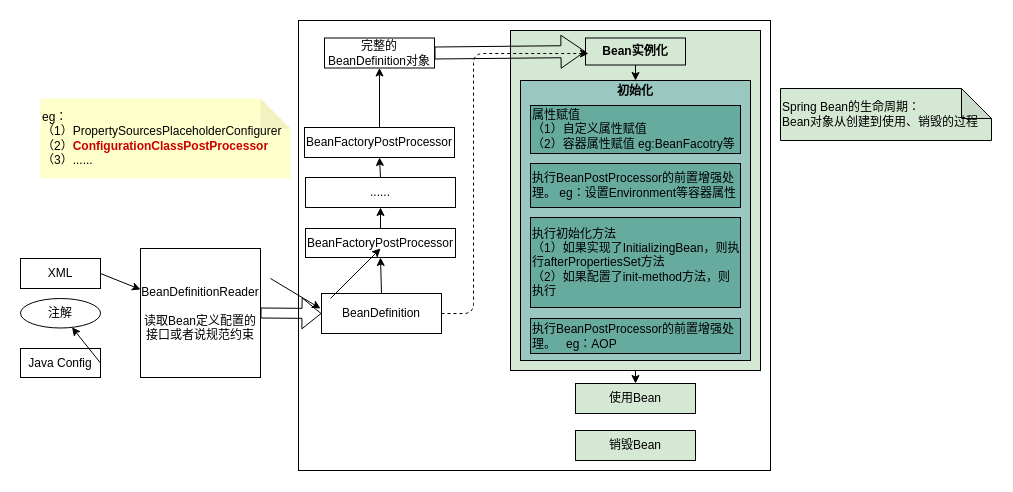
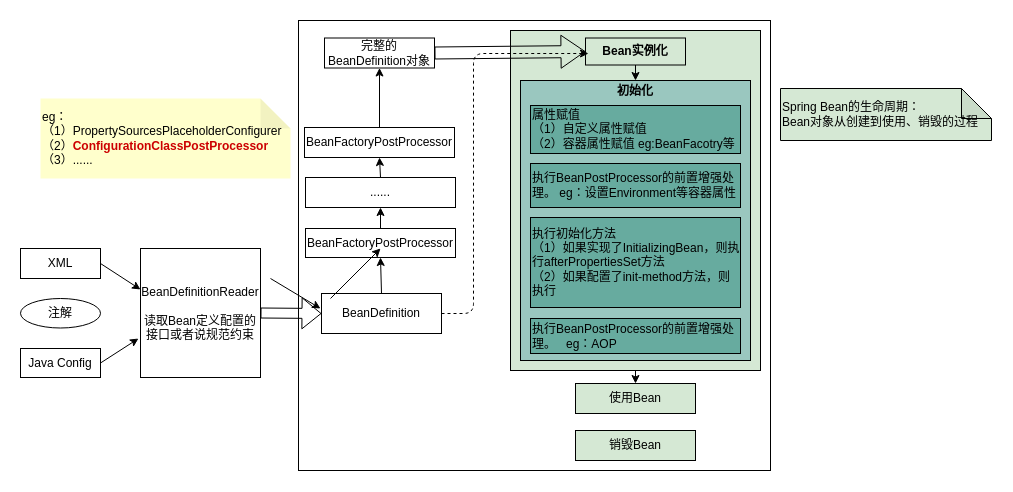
  <mxCell id="0" />
  <mxCell id="1" parent="0" />
  <mxCell id="2" value="" style="rounded=0;whiteSpace=wrap;html=1;strokeColor=#000000;fillColor=none;" parent="1" vertex="1"><mxGeometry x="298" y="20" width="472" height="450" as="geometry" /></mxCell>
  <mxCell id="3" value="" style="rounded=0;whiteSpace=wrap;html=1;strokeColor=#000000;gradientColor=none;fillColor=#D5E8D4;" parent="1" vertex="1"><mxGeometry x="510" y="30" width="250" height="340" as="geometry" /></mxCell>
- <mxCell id="4" value="&lt;font color=&quot;#000000&quot;&gt;XML&lt;/font&gt;" style="rounded=0;whiteSpace=wrap;html=1;backgroundOutline=0;strokeColor=#000000;fillColor=none;" parent="1" vertex="1"><mxGeometry x="20" y="258" width="80" height="30" as="geometry" /></mxCell>
+ <mxCell id="4" value="&lt;font color=&quot;#000000&quot;&gt;XML&lt;/font&gt;" style="rounded=0;whiteSpace=wrap;html=1;backgroundOutline=0;strokeColor=#000000;fillColor=none;" parent="1" vertex="1"><mxGeometry x="20" y="248" width="80" height="30" as="geometry" /></mxCell>
  <mxCell id="5" value="&lt;font color=&quot;#000000&quot;&gt;注解&lt;/font&gt;" style="ellipse;whiteSpace=wrap;html=1;strokeColor=#000000;fillColor=none;" parent="1" vertex="1"><mxGeometry x="20" y="298" width="80" height="29.5" as="geometry" /></mxCell>
  <mxCell id="6" value="&lt;font color=&quot;#000000&quot;&gt;Java Config&lt;/font&gt;" style="rounded=0;whiteSpace=wrap;html=1;fillColor=none;strokeColor=#000000;" parent="1" vertex="1"><mxGeometry x="20" y="348" width="80" height="29" as="geometry" /></mxCell>
  <mxCell id="7" value="&lt;font color=&quot;#000000&quot;&gt;BeanDefinitionReader&lt;br&gt;&lt;br&gt;读取Bean定义配置的接口或者说规范约束&lt;/font&gt;" style="rounded=0;whiteSpace=wrap;html=1;strokeColor=#000000;fillColor=none;" parent="1" vertex="1"><mxGeometry x="140" y="248" width="120" height="129" as="geometry" /></mxCell>
  <mxCell id="8" value="&lt;font color=&quot;#000000&quot;&gt;BeanDefinition&lt;/font&gt;" style="rounded=0;whiteSpace=wrap;html=1;fillColor=none;strokeColor=#000000;" parent="1" vertex="1"><mxGeometry x="321" y="293" width="120" height="40" as="geometry" /></mxCell>
  <mxCell id="9" value="&lt;font color=&quot;#000000&quot;&gt;BeanFactoryPostProcessor&lt;/font&gt;" style="rounded=0;whiteSpace=wrap;html=1;strokeColor=#000000;fillColor=none;gradientColor=none;" parent="1" vertex="1"><mxGeometry x="305" y="228" width="150" height="29" as="geometry" /></mxCell>
  <mxCell id="10" value="&lt;font color=&quot;#000000&quot;&gt;BeanFactoryPostProcessor&lt;/font&gt;" style="rounded=0;whiteSpace=wrap;html=1;strokeColor=#000000;fillColor=none;gradientColor=none;" parent="1" vertex="1"><mxGeometry x="304" y="127" width="150" height="30" as="geometry" /></mxCell>
  <mxCell id="11" value="" style="endArrow=classic;html=1;" parent="1" edge="1"><mxGeometry width="50" height="50" relative="1" as="geometry"><mxPoint x="270" y="278" as="sourcePoint" /><mxPoint x="320" y="308" as="targetPoint" /></mxGeometry></mxCell>
  <mxCell id="12" value="" style="endArrow=classic;html=1;" parent="1" edge="1"><mxGeometry width="50" height="50" relative="1" as="geometry"><mxPoint x="330" y="298" as="sourcePoint" /><mxPoint x="380" y="248" as="targetPoint" /></mxGeometry></mxCell>
  <mxCell id="13" value="" style="endArrow=classic;html=1;exitX=1;exitY=0.5;exitDx=0;exitDy=0;strokeColor=#000000;" parent="1" source="4" edge="1"><mxGeometry width="50" height="50" relative="1" as="geometry"><mxPoint x="120" y="358" as="sourcePoint" /><mxPoint x="140" y="289" as="targetPoint" /></mxGeometry></mxCell>
- <mxCell id="14" value="" style="endArrow=classic;html=1;strokeColor=#000000;exitX=1;exitY=0.5;exitDx=0;exitDy=0;" parent="1" source="6" target="5" edge="1"><mxGeometry width="50" height="50" relative="1" as="geometry"><mxPoint x="110" y="408" as="sourcePoint" /><mxPoint x="160" y="358" as="targetPoint" /></mxGeometry></mxCell>
+ <mxCell id="14" value="" style="endArrow=classic;html=1;strokeColor=#000000;exitX=1;exitY=0.5;exitDx=0;exitDy=0;entryX=-0.017;entryY=0.698;entryDx=0;entryDy=0;entryPerimeter=0;" parent="1" source="6" target="7" edge="1"><mxGeometry width="50" height="50" relative="1" as="geometry"><mxPoint x="110" y="408" as="sourcePoint" /><mxPoint x="160" y="358" as="targetPoint" /></mxGeometry></mxCell>
  <mxCell id="15" value="" style="shape=flexArrow;endArrow=classic;html=1;strokeColor=#000000;exitX=1;exitY=0.5;exitDx=0;exitDy=0;entryX=0;entryY=0.5;entryDx=0;entryDy=0;" parent="1" source="7" target="8" edge="1"><mxGeometry width="50" height="50" relative="1" as="geometry"><mxPoint x="180" y="458" as="sourcePoint" /><mxPoint x="230" y="408" as="targetPoint" /></mxGeometry></mxCell>
  <mxCell id="16" value="&lt;font color=&quot;#000000&quot;&gt;......&lt;/font&gt;" style="rounded=0;whiteSpace=wrap;html=1;strokeColor=#000000;fillColor=none;gradientColor=none;" parent="1" vertex="1"><mxGeometry x="305" y="177" width="150" height="30" as="geometry" /></mxCell>
  <mxCell id="17" value="&lt;font color=&quot;#000000&quot;&gt;完整的BeanDefinition对象&lt;/font&gt;" style="rounded=0;whiteSpace=wrap;html=1;strokeColor=#000000;fillColor=none;gradientColor=none;" parent="1" vertex="1"><mxGeometry x="324" y="37.5" width="110" height="30" as="geometry" /></mxCell>
  <mxCell id="18" value="&lt;div&gt;&lt;span style=&quot;color: rgb(0 , 0 , 0)&quot;&gt;eg：&lt;/span&gt;&lt;/div&gt;&lt;div style=&quot;color: rgb(0 , 0 , 0)&quot;&gt;&lt;span&gt;（1）PropertySourcesPlaceholderConfigurer&lt;/span&gt;&lt;/div&gt;&lt;div&gt;&lt;font color=&quot;#000000&quot;&gt;（2）&lt;/font&gt;&lt;font color=&quot;#cc0000&quot;&gt;&lt;b&gt;ConfigurationClassPostProcessor&lt;/b&gt;&lt;/font&gt;&lt;/div&gt;&lt;div style=&quot;color: rgb(0 , 0 , 0)&quot;&gt;&lt;span&gt;（3）......&lt;/span&gt;&lt;/div&gt;" style="shape=note;whiteSpace=wrap;html=1;backgroundOutline=1;darkOpacity=0.05;gradientColor=none;fillColor=#FFFFCC;strokeColor=none;align=left;" parent="1" vertex="1"><mxGeometry x="40" y="98" width="250" height="80" as="geometry" /></mxCell>
  <mxCell id="19" value="&lt;font color=&quot;#000000&quot;&gt;&lt;b&gt;Bean实例化&lt;/b&gt;&lt;/font&gt;" style="rounded=0;whiteSpace=wrap;html=1;gradientColor=none;fillColor=none;strokeColor=#000000;" parent="1" vertex="1"><mxGeometry x="585" y="37.5" width="100" height="27" as="geometry" /></mxCell>
  <mxCell id="20" value="" style="endArrow=classic;html=1;strokeColor=#000000;exitX=0.5;exitY=0;exitDx=0;exitDy=0;entryX=0.5;entryY=1;entryDx=0;entryDy=0;" parent="1" source="8" target="9" edge="1"><mxGeometry width="50" height="50" relative="1" as="geometry"><mxPoint x="460" y="258" as="sourcePoint" /><mxPoint x="383" y="258" as="targetPoint" /></mxGeometry></mxCell>
  <mxCell id="21" value="" style="endArrow=classic;html=1;strokeColor=#000000;exitX=0.5;exitY=0;exitDx=0;exitDy=0;entryX=0.5;entryY=1;entryDx=0;entryDy=0;" parent="1" source="9" target="16" edge="1"><mxGeometry width="50" height="50" relative="1" as="geometry"><mxPoint x="490" y="258" as="sourcePoint" /><mxPoint x="540" y="208" as="targetPoint" /></mxGeometry></mxCell>
  <mxCell id="22" value="" style="endArrow=classic;html=1;strokeColor=#000000;exitX=0.5;exitY=0;exitDx=0;exitDy=0;entryX=0.5;entryY=1;entryDx=0;entryDy=0;" parent="1" source="16" target="10" edge="1"><mxGeometry width="50" height="50" relative="1" as="geometry"><mxPoint x="500" y="258" as="sourcePoint" /><mxPoint x="550" y="208" as="targetPoint" /></mxGeometry></mxCell>
  <mxCell id="23" value="" style="endArrow=classic;html=1;strokeColor=#000000;exitX=0.5;exitY=0;exitDx=0;exitDy=0;entryX=0.5;entryY=1;entryDx=0;entryDy=0;" parent="1" source="10" target="17" edge="1"><mxGeometry width="50" height="50" relative="1" as="geometry"><mxPoint x="470" y="158" as="sourcePoint" /><mxPoint x="520" y="108" as="targetPoint" /></mxGeometry></mxCell>
  <mxCell id="24" value="" style="endArrow=classic;html=1;strokeColor=#000000;exitX=1;exitY=0.5;exitDx=0;exitDy=0;dashed=1;edgeStyle=orthogonalEdgeStyle;" parent="1" source="8" edge="1"><mxGeometry width="50" height="50" relative="1" as="geometry"><mxPoint x="434" y="301" as="sourcePoint" /><mxPoint x="588" y="53" as="targetPoint" /><Array as="points"><mxPoint x="473" y="313" /><mxPoint x="473" y="53" /></Array></mxGeometry></mxCell>
  <mxCell id="25" value="" style="shape=flexArrow;endArrow=classic;html=1;strokeColor=#000000;exitX=1;exitY=0.5;exitDx=0;exitDy=0;entryX=0;entryY=0.5;entryDx=0;entryDy=0;width=12;endSize=7.67;" parent="1" source="17" target="19" edge="1"><mxGeometry width="50" height="50" relative="1" as="geometry"><mxPoint x="560" y="188" as="sourcePoint" /><mxPoint x="580" y="93" as="targetPoint" /></mxGeometry></mxCell>
  <mxCell id="26" value="&lt;font color=&quot;#000000&quot;&gt;Spring Bean的生命周期：&lt;br&gt;Bean对象从创建到使用、销毁的过程&lt;br&gt;&lt;/font&gt;" style="shape=note;whiteSpace=wrap;html=1;backgroundOutline=1;darkOpacity=0.05;strokeColor=#000000;fillColor=#D5E8D4;gradientColor=none;align=left;" parent="1" vertex="1"><mxGeometry x="780" y="88" width="211" height="52" as="geometry" /></mxCell>
  <mxCell id="27" value="&lt;font color=&quot;#000000&quot;&gt;&lt;b&gt;初始化&lt;/b&gt;&lt;br&gt;&lt;br&gt;&lt;br&gt;&lt;br&gt;&lt;br&gt;&lt;/font&gt;&lt;br&gt;&lt;br&gt;&lt;br&gt;&lt;br&gt;&lt;br&gt;&lt;br&gt;&lt;br&gt;&lt;br&gt;&lt;br&gt;&lt;br&gt;&lt;br&gt;&lt;br&gt;&lt;br&gt;&lt;br&gt;" style="rounded=0;whiteSpace=wrap;html=1;strokeColor=#000000;gradientColor=none;fillColor=#9AC7BF;" parent="1" vertex="1"><mxGeometry x="520" y="80" width="230" height="280" as="geometry" /></mxCell>
  <mxCell id="28" value="&lt;div&gt;&lt;span style=&quot;color: rgb(0 , 0 , 0)&quot;&gt;属性赋值&lt;/span&gt;&lt;/div&gt;&lt;font color=&quot;#000000&quot;&gt;&lt;div&gt;&lt;span&gt;（1）自定义属性赋值&lt;/span&gt;&lt;/div&gt;&lt;div&gt;&lt;span&gt;（2）容器属性赋值 eg:BeanFacotry等&lt;/span&gt;&lt;/div&gt;&lt;/font&gt;" style="rounded=0;whiteSpace=wrap;html=1;strokeColor=#000000;gradientColor=none;align=left;fillColor=#67AB9F;" parent="1" vertex="1"><mxGeometry x="530" y="105" width="210" height="48" as="geometry" /></mxCell>
  <mxCell id="29" value="&lt;font color=&quot;#000000&quot;&gt;执行BeanPostProcessor的前置增强处理。 eg：设置Environment等容器属性&lt;/font&gt;" style="rounded=0;whiteSpace=wrap;html=1;strokeColor=#000000;gradientColor=none;align=left;fillColor=#67AB9F;" parent="1" vertex="1"><mxGeometry x="530" y="163" width="210" height="44" as="geometry" /></mxCell>
  <mxCell id="30" value="&lt;font color=&quot;#000000&quot;&gt;执行初始化方法&lt;br&gt;（1）如果实现了InitializingBean，则执行afterPropertiesSet方法&lt;br&gt;（2）如果配置了init-method方法，则执行&lt;br&gt;&lt;/font&gt;" style="rounded=0;whiteSpace=wrap;html=1;strokeColor=#000000;gradientColor=none;align=left;fillColor=#67AB9F;" parent="1" vertex="1"><mxGeometry x="530" y="217" width="210" height="90" as="geometry" /></mxCell>
  <mxCell id="31" value="&lt;font color=&quot;#000000&quot;&gt;执行BeanPostProcessor的前置增强处理。&amp;nbsp; &amp;nbsp;eg：AOP&lt;/font&gt;" style="rounded=0;whiteSpace=wrap;html=1;strokeColor=#000000;gradientColor=none;align=left;fillColor=#67AB9F;" parent="1" vertex="1"><mxGeometry x="530" y="318" width="210" height="35" as="geometry" /></mxCell>
  <mxCell id="32" value="&lt;font color=&quot;#000000&quot;&gt;使用Bean&lt;/font&gt;" style="rounded=0;whiteSpace=wrap;html=1;strokeColor=#000000;fillColor=#D5E8D4;gradientColor=none;" parent="1" vertex="1"><mxGeometry x="575" y="383" width="120" height="30" as="geometry" /></mxCell>
  <mxCell id="33" value="&lt;font color=&quot;#000000&quot;&gt;销毁Bean&lt;/font&gt;" style="rounded=0;whiteSpace=wrap;html=1;strokeColor=#000000;fillColor=#D5E8D4;gradientColor=none;" parent="1" vertex="1"><mxGeometry x="575" y="430" width="120" height="30" as="geometry" /></mxCell>
  <mxCell id="34" value="" style="endArrow=classic;html=1;strokeColor=#000000;exitX=0.5;exitY=1;exitDx=0;exitDy=0;entryX=0.5;entryY=0;entryDx=0;entryDy=0;" parent="1" source="19" target="27" edge="1"><mxGeometry width="50" height="50" relative="1" as="geometry"><mxPoint x="370" y="410" as="sourcePoint" /><mxPoint x="420" y="360" as="targetPoint" /></mxGeometry></mxCell>
  <mxCell id="35" value="" style="endArrow=classic;html=1;strokeColor=#000000;exitX=0.5;exitY=1;exitDx=0;exitDy=0;entryX=0.5;entryY=0;entryDx=0;entryDy=0;" parent="1" source="3" target="32" edge="1"><mxGeometry width="50" height="50" relative="1" as="geometry"><mxPoint x="440" y="440" as="sourcePoint" /><mxPoint x="490" y="390" as="targetPoint" /></mxGeometry></mxCell>
